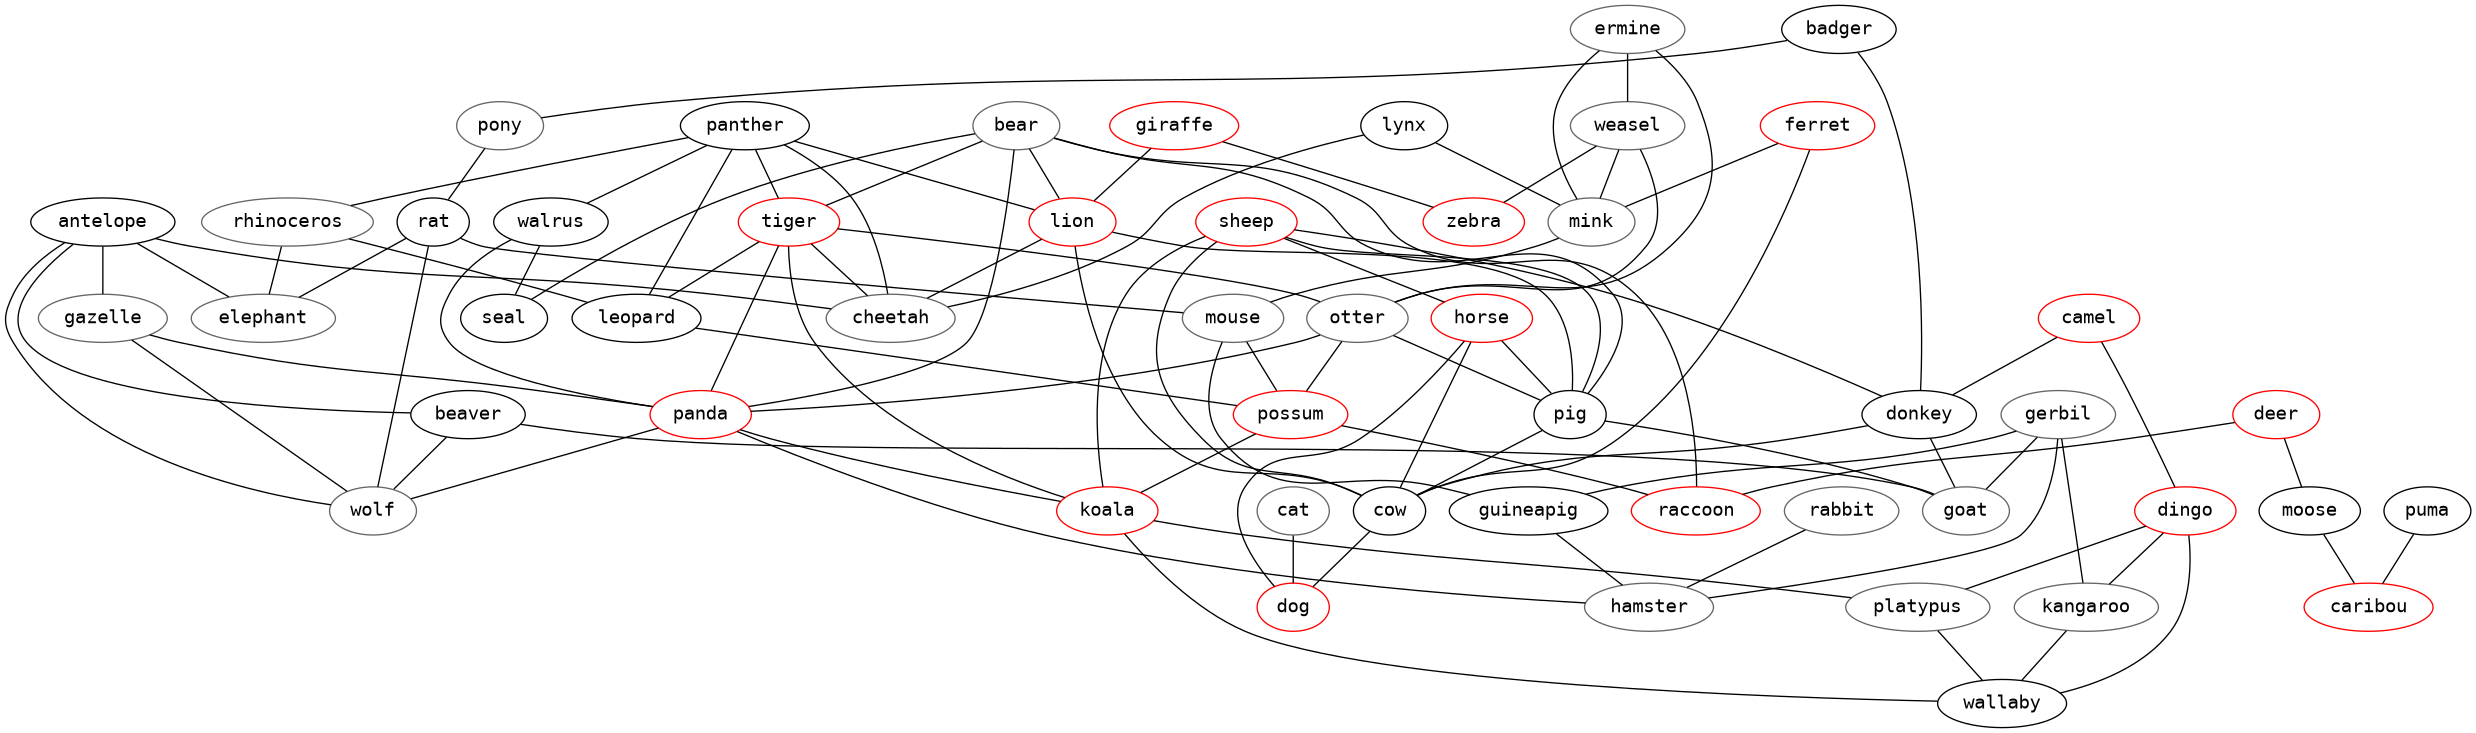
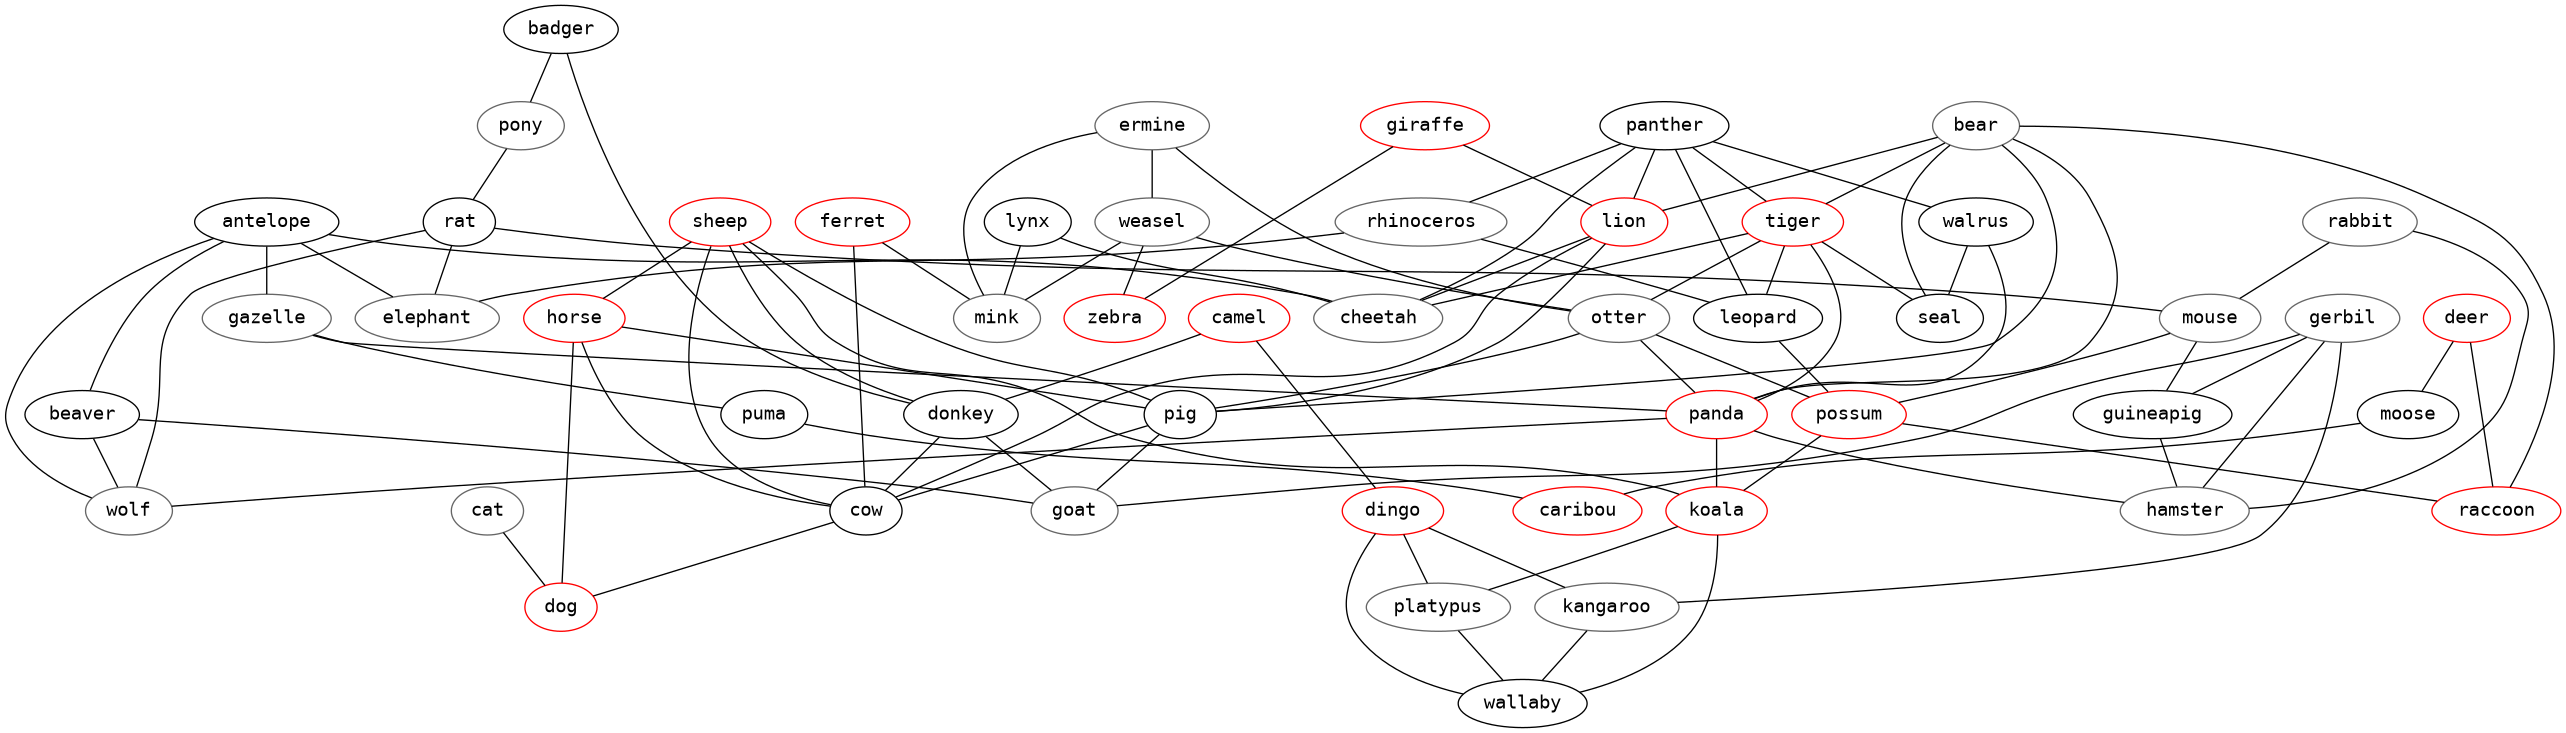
  strict graph {
    fontname="DejaVu Sans Mono"
    node [color=gray40 fontname="DejaVu Sans Mono"]
    edge [fontname="DejaVu Sans Mono" weight=1]
    antelope [color=black]
    gazelle
    beaver [color=black]
    elephant
    cheetah
    wolf
    panda [color=red]
    puma [color=black]
    goat
    koala [color=red]
    hamster
    caribou [color=red]
    platypus
    wallaby [color=black]
    ermine
    weasel
    otter
    mink
    zebra [color=red]
    pig [color=black]
    possum [color=red]
    cow [color=black]
    raccoon [color=red]
    badger [color=black]
    donkey [color=black]
    pony
    rat [color=black]
    dog [color=red]
    mouse
    sheep [color=red]
    horse [color=red]
    gerbil
    guineapig [color=black]
    kangaroo
    panther [color=black]
    tiger [color=red]
    lion [color=red]
    walrus [color=black]
    rhinoceros
    leopard [color=black]
    seal [color=black]
    camel [color=red]
    dingo [color=red]
    bear
    ferret [color=red]
    giraffe [color=red]
    rabbit
    cat
    lynx [color=black]
    deer [color=red]
    moose [color=black]
    antelope -- gazelle
    antelope -- beaver
    antelope -- elephant
    antelope -- cheetah
    antelope -- wolf
    gazelle -- panda
-   gazelle -- wolf
+   gazelle -- puma
    beaver -- wolf
    beaver -- goat
    panda -- wolf
    panda -- koala
    panda -- hamster
    puma -- caribou
    koala -- platypus
    koala -- wallaby
    platypus -- wallaby
    ermine -- weasel
    ermine -- otter
    ermine -- mink
    weasel -- otter
    weasel -- mink
    weasel -- zebra
    otter -- panda
    otter -- pig
    otter -- possum
    pig -- goat
    pig -- cow
    possum -- koala
    possum -- raccoon
    cow -- dog
    badger -- donkey
    badger -- pony
    donkey -- goat
    donkey -- cow
    pony -- rat
    rat -- elephant
    rat -- wolf
    rat -- mouse
    mouse -- possum
    mouse -- guineapig
    sheep -- koala
    sheep -- pig
    sheep -- cow
    sheep -- donkey
    sheep -- horse
    horse -- pig
    horse -- cow
    horse -- dog
    gerbil -- goat
    gerbil -- hamster
    gerbil -- guineapig
    gerbil -- kangaroo
    guineapig -- hamster
    kangaroo -- wallaby
    panther -- cheetah
    panther -- tiger
    panther -- lion
    panther -- walrus
    panther -- rhinoceros
    panther -- leopard
    tiger -- cheetah
    tiger -- panda
-   tiger -- koala
+   tiger -- seal
    tiger -- otter
    tiger -- leopard
    lion -- cheetah
    lion -- pig
    lion -- cow
    walrus -- panda
    walrus -- seal
    rhinoceros -- elephant
    rhinoceros -- leopard
    leopard -- possum
    camel -- donkey
    camel -- dingo
    dingo -- platypus
    dingo -- wallaby
    dingo -- kangaroo
    bear -- panda
    bear -- pig
    bear -- raccoon
    bear -- tiger
    bear -- lion
    bear -- seal
    ferret -- mink
    ferret -- cow
    giraffe -- zebra
    giraffe -- lion
    rabbit -- hamster
-   mink -- mouse
+   rabbit -- mouse
    cat -- dog
    lynx -- cheetah
    lynx -- mink
    deer -- raccoon
    deer -- moose
    moose -- caribou
  }
